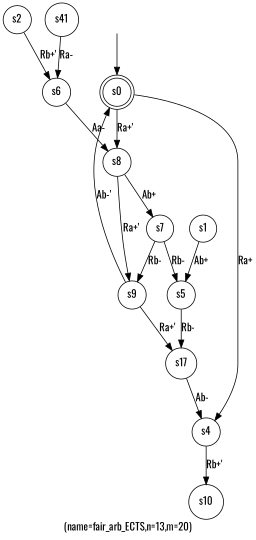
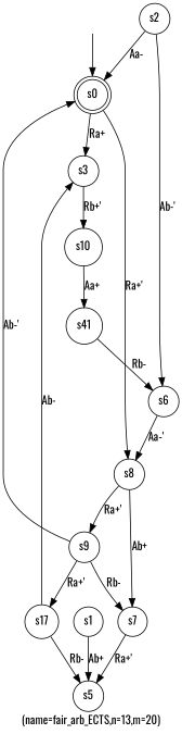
  digraph {
    fontname=Oswald
    label="(name=fair_arb_ECTS,n=13,m=20)"
    node [fontname=Oswald shape=circle]
    edge [fontname=Oswald]
    _nil [style=invis shape=""]
    s0 [shape=doublecircle]
-   s3 [label=s4]
+   s3
    s8
    s10
    s7
    s9
    n8 [label=s41]
    s5
    s1
    n11 [label=s17]
    s2
    s6
    _nil -> s0
    s0 -> s3 [label="Ra+"]
    s0 -> s8 [label="Ra+'"]
    s3 -> s10 [label="Rb+'"]
    s8 -> s7 [label="Ab+"]
    s8 -> s9 [label="Ra+'"]
-   s7 -> s9 [label="Rb-"]
-   s7 -> s5 [label="Rb-"]
+   s10 -> n8 [label="Aa+"]
+   s9 -> s7 [label="Rb-"]
+   s7 -> s5 [label="Ra+'"]
    s9 -> s0 [label="Ab-'"]
    s9 -> n11 [label="Ra+'"]
-   n8 -> s6 [label="Ra-"]
-   s5 -> n11 [label="Rb-"]
+   n8 -> s6 [label="Rb-"]
+   n11 -> s5 [label="Rb-"]
    s1 -> s5 [label="Ab+"]
    n11 -> s3 [label="Ab-"]
-   s2 -> s6 [label="Rb+'"]
-   s6 -> s8 [label="Aa-"]
+   s2 -> s0 [label="Aa-"]
+   s2 -> s6 [label="Ab-'"]
+   s6 -> s8 [label="Aa-'"]
  }
